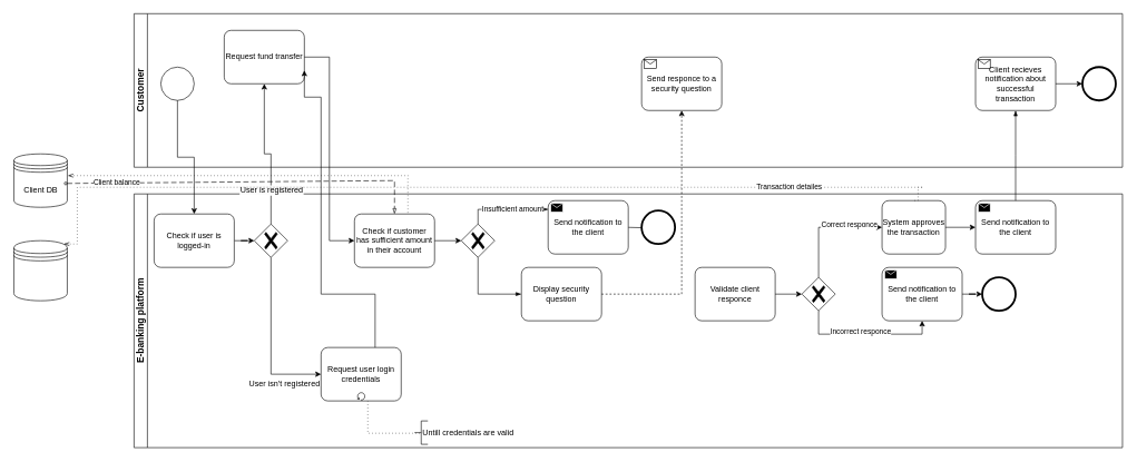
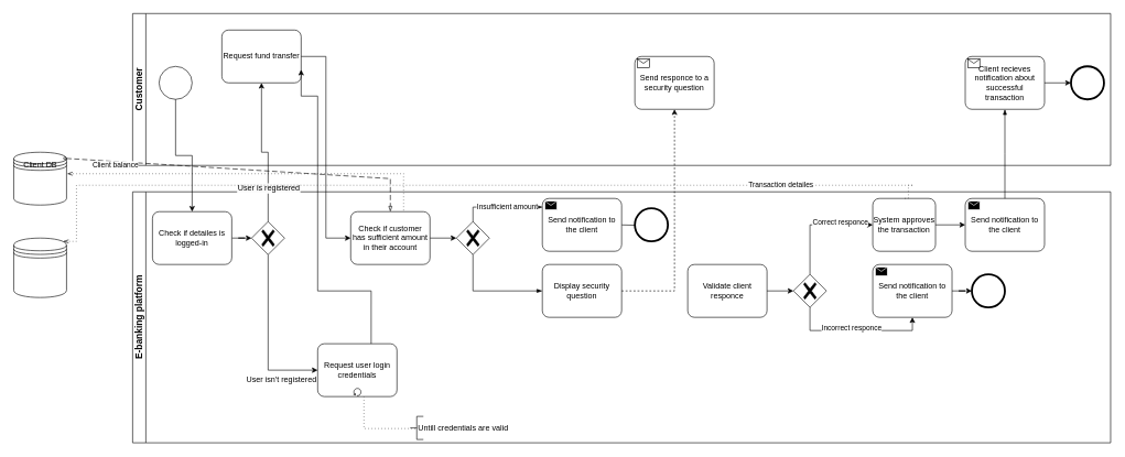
  <mxCell id="0" />
  <mxCell id="1" parent="0" />
  <mxCell id="2" value="&lt;font style=&quot;font-size: 14px;&quot;&gt;Customer&lt;/font&gt;" style="swimlane;startSize=20;horizontal=0;html=1;whiteSpace=wrap;" vertex="1" parent="1"><mxGeometry x="200" y="20" width="1480" height="230" as="geometry" /></mxCell>
  <mxCell id="3" value="" style="shape=mxgraph.bpmn.shape;html=1;verticalLabelPosition=bottom;labelBackgroundColor=#ffffff;verticalAlign=top;perimeter=ellipsePerimeter;outline=standard;symbol=general;" parent="2" vertex="1"><mxGeometry x="40" y="80" width="50" height="50" as="geometry" /></mxCell>
  <mxCell id="4" value="Request fund transfer" style="points=[[0.25,0,0],[0.5,0,0],[0.75,0,0],[1,0.25,0],[1,0.5,0],[1,0.75,0],[0.75,1,0],[0.5,1,0],[0.25,1,0],[0,0.75,0],[0,0.5,0],[0,0.25,0]];shape=mxgraph.bpmn.task;whiteSpace=wrap;rectStyle=rounded;size=10;html=1;container=1;expand=0;collapsible=0;taskMarker=abstract;" vertex="1" parent="2"><mxGeometry x="135" y="25" width="120" height="80" as="geometry" /></mxCell>
  <mxCell id="5" value="Send responce to a security question" style="points=[[0.25,0,0],[0.5,0,0],[0.75,0,0],[1,0.25,0],[1,0.5,0],[1,0.75,0],[0.75,1,0],[0.5,1,0],[0.25,1,0],[0,0.75,0],[0,0.5,0],[0,0.25,0]];shape=mxgraph.bpmn.task;whiteSpace=wrap;rectStyle=rounded;size=10;html=1;container=1;expand=0;collapsible=0;taskMarker=receive;" vertex="1" parent="2"><mxGeometry x="760" y="65" width="120" height="80" as="geometry" /></mxCell>
  <mxCell id="6" value="Client recieves notification about successful transaction" style="points=[[0.25,0,0],[0.5,0,0],[0.75,0,0],[1,0.25,0],[1,0.5,0],[1,0.75,0],[0.75,1,0],[0.5,1,0],[0.25,1,0],[0,0.75,0],[0,0.5,0],[0,0.25,0]];shape=mxgraph.bpmn.task;whiteSpace=wrap;rectStyle=rounded;size=10;html=1;container=1;expand=0;collapsible=0;taskMarker=receive;" vertex="1" parent="2"><mxGeometry x="1260" y="65" width="120" height="80" as="geometry" /></mxCell>
  <mxCell id="7" value="" style="points=[[0.145,0.145,0],[0.5,0,0],[0.855,0.145,0],[1,0.5,0],[0.855,0.855,0],[0.5,1,0],[0.145,0.855,0],[0,0.5,0]];shape=mxgraph.bpmn.event;html=1;verticalLabelPosition=bottom;labelBackgroundColor=#ffffff;verticalAlign=top;align=center;perimeter=ellipsePerimeter;outlineConnect=0;aspect=fixed;outline=end;symbol=terminate2;" vertex="1" parent="2"><mxGeometry x="1420" y="80" width="50" height="50" as="geometry" /></mxCell>
  <mxCell id="8" style="edgeStyle=orthogonalEdgeStyle;rounded=0;orthogonalLoop=1;jettySize=auto;html=1;entryX=0;entryY=0.5;entryDx=0;entryDy=0;entryPerimeter=0;" edge="1" parent="2" source="6" target="7"><mxGeometry relative="1" as="geometry" /></mxCell>
  <mxCell id="9" value="&lt;font style=&quot;font-size: 14px;&quot;&gt;E-banking platform&lt;/font&gt;" style="swimlane;startSize=20;horizontal=0;html=1;whiteSpace=wrap;" vertex="1" parent="1"><mxGeometry x="200" y="290" width="1480" height="380" as="geometry" /></mxCell>
  <mxCell id="10" value="" style="points=[[0.25,0.25,0],[0.5,0,0],[0.75,0.25,0],[1,0.5,0],[0.75,0.75,0],[0.5,1,0],[0.25,0.75,0],[0,0.5,0]];shape=mxgraph.bpmn.gateway2;html=1;verticalLabelPosition=bottom;labelBackgroundColor=#ffffff;verticalAlign=top;align=center;perimeter=rhombusPerimeter;outlineConnect=0;outline=none;symbol=none;gwType=exclusive;" vertex="1" parent="9"><mxGeometry x="180" y="45" width="50" height="50" as="geometry" /></mxCell>
  <mxCell id="11" value="" style="edgeStyle=orthogonalEdgeStyle;rounded=0;orthogonalLoop=1;jettySize=auto;html=1;" edge="1" parent="9" source="12" target="10"><mxGeometry relative="1" as="geometry" /></mxCell>
- <mxCell id="12" value="Check if user is logged-in" style="points=[[0.25,0,0],[0.5,0,0],[0.75,0,0],[1,0.25,0],[1,0.5,0],[1,0.75,0],[0.75,1,0],[0.5,1,0],[0.25,1,0],[0,0.75,0],[0,0.5,0],[0,0.25,0]];shape=mxgraph.bpmn.task;whiteSpace=wrap;rectStyle=rounded;size=10;html=1;container=1;expand=0;collapsible=0;taskMarker=abstract;" vertex="1" parent="9"><mxGeometry x="30" y="30" width="120" height="80" as="geometry" /></mxCell>
+ <mxCell id="12" value="Check if detailes is logged-in" style="points=[[0.25,0,0],[0.5,0,0],[0.75,0,0],[1,0.25,0],[1,0.5,0],[1,0.75,0],[0.75,1,0],[0.5,1,0],[0.25,1,0],[0,0.75,0],[0,0.5,0],[0,0.25,0]];shape=mxgraph.bpmn.task;whiteSpace=wrap;rectStyle=rounded;size=10;html=1;container=1;expand=0;collapsible=0;taskMarker=abstract;" vertex="1" parent="9"><mxGeometry x="30" y="30" width="120" height="80" as="geometry" /></mxCell>
  <mxCell id="13" value="User isn't registered" style="text;html=1;align=center;verticalAlign=middle;resizable=0;points=[];autosize=1;strokeColor=none;fillColor=none;" vertex="1" parent="9"><mxGeometry x="160" y="270" width="130" height="30" as="geometry" /></mxCell>
  <mxCell id="14" value="Check if customer has sufficient amount in their account" style="points=[[0.25,0,0],[0.5,0,0],[0.75,0,0],[1,0.25,0],[1,0.5,0],[1,0.75,0],[0.75,1,0],[0.5,1,0],[0.25,1,0],[0,0.75,0],[0,0.5,0],[0,0.25,0]];shape=mxgraph.bpmn.task;whiteSpace=wrap;rectStyle=rounded;size=10;html=1;container=1;expand=0;collapsible=0;taskMarker=abstract;" vertex="1" parent="9"><mxGeometry x="330" y="30" width="120" height="80" as="geometry" /></mxCell>
  <mxCell id="15" value="" style="points=[[0.25,0.25,0],[0.5,0,0],[0.75,0.25,0],[1,0.5,0],[0.75,0.75,0],[0.5,1,0],[0.25,0.75,0],[0,0.5,0]];shape=mxgraph.bpmn.gateway2;html=1;verticalLabelPosition=bottom;labelBackgroundColor=#ffffff;verticalAlign=top;align=center;perimeter=rhombusPerimeter;outlineConnect=0;outline=none;symbol=none;gwType=exclusive;" vertex="1" parent="9"><mxGeometry x="490" y="45" width="50" height="50" as="geometry" /></mxCell>
  <mxCell id="16" style="edgeStyle=orthogonalEdgeStyle;rounded=0;orthogonalLoop=1;jettySize=auto;html=1;entryX=0;entryY=0.5;entryDx=0;entryDy=0;entryPerimeter=0;" edge="1" parent="9" source="14" target="15"><mxGeometry relative="1" as="geometry" /></mxCell>
  <mxCell id="17" value="" style="edgeStyle=elbowEdgeStyle;fontSize=12;html=1;endArrow=blockThin;endFill=1;rounded=0;exitX=0.5;exitY=0;exitDx=0;exitDy=0;exitPerimeter=0;entryX=0.002;entryY=0.164;entryDx=0;entryDy=0;entryPerimeter=0;" edge="1" parent="9" source="15"><mxGeometry width="160" relative="1" as="geometry"><mxPoint x="500" y="170" as="sourcePoint" /><mxPoint x="620.24" y="23.12" as="targetPoint" /><Array as="points"><mxPoint x="515" y="30" /></Array></mxGeometry></mxCell>
  <mxCell id="18" value="Insufficient amount" style="edgeLabel;html=1;align=center;verticalAlign=middle;resizable=0;points=[];" vertex="1" connectable="0" parent="17"><mxGeometry x="-0.029" y="-1" relative="1" as="geometry"><mxPoint x="11" y="-2" as="offset" /></mxGeometry></mxCell>
  <mxCell id="19" value="" style="edgeStyle=orthogonalEdgeStyle;rounded=0;orthogonalLoop=1;jettySize=auto;html=1;" edge="1" parent="9" target="20"><mxGeometry relative="1" as="geometry"><mxPoint x="740" y="50.059" as="sourcePoint" /></mxGeometry></mxCell>
  <mxCell id="20" value="" style="points=[[0.145,0.145,0],[0.5,0,0],[0.855,0.145,0],[1,0.5,0],[0.855,0.855,0],[0.5,1,0],[0.145,0.855,0],[0,0.5,0]];shape=mxgraph.bpmn.event;html=1;verticalLabelPosition=bottom;labelBackgroundColor=#ffffff;verticalAlign=top;align=center;perimeter=ellipsePerimeter;outlineConnect=0;aspect=fixed;outline=end;symbol=terminate2;" vertex="1" parent="9"><mxGeometry x="760" y="25" width="50" height="50" as="geometry" /></mxCell>
- <mxCell id="21" value="Display security question" style="points=[[0.25,0,0],[0.5,0,0],[0.75,0,0],[1,0.25,0],[1,0.5,0],[1,0.75,0],[0.75,1,0],[0.5,1,0],[0.25,1,0],[0,0.75,0],[0,0.5,0],[0,0.25,0]];shape=mxgraph.bpmn.task;whiteSpace=wrap;rectStyle=rounded;size=10;html=1;container=1;expand=0;collapsible=0;taskMarker=abstract;" vertex="1" parent="9"><mxGeometry x="580" y="110" width="120" height="80" as="geometry" /></mxCell>
+ <mxCell id="21" value="Display security question" style="points=[[0.25,0,0],[0.5,0,0],[0.75,0,0],[1,0.25,0],[1,0.5,0],[1,0.75,0],[0.75,1,0],[0.5,1,0],[0.25,1,0],[0,0.75,0],[0,0.5,0],[0,0.25,0]];shape=mxgraph.bpmn.task;whiteSpace=wrap;rectStyle=rounded;size=10;html=1;container=1;expand=0;collapsible=0;taskMarker=abstract;" vertex="1" parent="9"><mxGeometry x="620" y="110" width="120" height="80" as="geometry" /></mxCell>
  <mxCell id="22" value="" style="edgeStyle=elbowEdgeStyle;fontSize=12;html=1;endArrow=blockThin;endFill=1;rounded=0;exitX=0.5;exitY=1;exitDx=0;exitDy=0;exitPerimeter=0;entryX=0;entryY=0.5;entryDx=0;entryDy=0;entryPerimeter=0;" edge="1" parent="9" source="15" target="21"><mxGeometry width="160" relative="1" as="geometry"><mxPoint x="620" y="170" as="sourcePoint" /><mxPoint x="780" y="170" as="targetPoint" /><Array as="points"><mxPoint x="515" y="130" /></Array></mxGeometry></mxCell>
  <mxCell id="23" value="Validate client responce" style="points=[[0.25,0,0],[0.5,0,0],[0.75,0,0],[1,0.25,0],[1,0.5,0],[1,0.75,0],[0.75,1,0],[0.5,1,0],[0.25,1,0],[0,0.75,0],[0,0.5,0],[0,0.25,0]];shape=mxgraph.bpmn.task;whiteSpace=wrap;rectStyle=rounded;size=10;html=1;container=1;expand=0;collapsible=0;taskMarker=abstract;" vertex="1" parent="9"><mxGeometry x="840" y="110" width="120" height="80" as="geometry" /></mxCell>
  <mxCell id="24" value="" style="points=[[0.25,0.25,0],[0.5,0,0],[0.75,0.25,0],[1,0.5,0],[0.75,0.75,0],[0.5,1,0],[0.25,0.75,0],[0,0.5,0]];shape=mxgraph.bpmn.gateway2;html=1;verticalLabelPosition=bottom;labelBackgroundColor=#ffffff;verticalAlign=top;align=center;perimeter=rhombusPerimeter;outlineConnect=0;outline=none;symbol=none;gwType=exclusive;" vertex="1" parent="9"><mxGeometry x="1000" y="125" width="50" height="50" as="geometry" /></mxCell>
  <mxCell id="25" style="edgeStyle=orthogonalEdgeStyle;rounded=0;orthogonalLoop=1;jettySize=auto;html=1;entryX=0;entryY=0.5;entryDx=0;entryDy=0;entryPerimeter=0;" edge="1" parent="9" source="23" target="24"><mxGeometry relative="1" as="geometry" /></mxCell>
  <mxCell id="26" value="System approves the transaction" style="points=[[0.25,0,0],[0.5,0,0],[0.75,0,0],[1,0.25,0],[1,0.5,0],[1,0.75,0],[0.75,1,0],[0.5,1,0],[0.25,1,0],[0,0.75,0],[0,0.5,0],[0,0.25,0]];shape=mxgraph.bpmn.task;whiteSpace=wrap;rectStyle=rounded;size=10;html=1;container=1;expand=0;collapsible=0;taskMarker=abstract;" vertex="1" parent="9"><mxGeometry x="1120" y="10" width="95" height="80" as="geometry" /></mxCell>
  <mxCell id="27" style="edgeStyle=orthogonalEdgeStyle;rounded=0;orthogonalLoop=1;jettySize=auto;html=1;exitX=0.5;exitY=0;exitDx=0;exitDy=0;exitPerimeter=0;entryX=0;entryY=0.5;entryDx=0;entryDy=0;entryPerimeter=0;" edge="1" parent="9" source="24" target="26"><mxGeometry relative="1" as="geometry" /></mxCell>
  <mxCell id="28" value="Correct responce" style="edgeLabel;html=1;align=center;verticalAlign=middle;resizable=0;points=[];" vertex="1" connectable="0" parent="27"><mxGeometry x="0.179" y="3" relative="1" as="geometry"><mxPoint x="20" y="-2" as="offset" /></mxGeometry></mxCell>
  <mxCell id="29" style="edgeStyle=orthogonalEdgeStyle;rounded=0;orthogonalLoop=1;jettySize=auto;html=1;entryX=0.5;entryY=1;entryDx=0;entryDy=0;entryPerimeter=0;exitX=0.5;exitY=1;exitDx=0;exitDy=0;exitPerimeter=0;" edge="1" parent="9" source="24"><mxGeometry relative="1" as="geometry"><mxPoint x="1180.0" y="190" as="targetPoint" /><Array as="points"><mxPoint x="1025" y="210" /><mxPoint x="1180" y="210" /></Array></mxGeometry></mxCell>
  <mxCell id="30" value="Incorrect responce" style="edgeLabel;html=1;align=center;verticalAlign=middle;resizable=0;points=[];" vertex="1" connectable="0" parent="29"><mxGeometry x="-0.079" y="5" relative="1" as="geometry"><mxPoint as="offset" /></mxGeometry></mxCell>
  <mxCell id="31" value="Send notification to the client" style="points=[[0.25,0,0],[0.5,0,0],[0.75,0,0],[1,0.25,0],[1,0.5,0],[1,0.75,0],[0.75,1,0],[0.5,1,0],[0.25,1,0],[0,0.75,0],[0,0.5,0],[0,0.25,0]];shape=mxgraph.bpmn.task;whiteSpace=wrap;rectStyle=rounded;size=10;html=1;container=1;expand=0;collapsible=0;taskMarker=send;" vertex="1" parent="9"><mxGeometry x="1120" y="110" width="120" height="80" as="geometry" /></mxCell>
  <mxCell id="32" value="Send notification to the client" style="points=[[0.25,0,0],[0.5,0,0],[0.75,0,0],[1,0.25,0],[1,0.5,0],[1,0.75,0],[0.75,1,0],[0.5,1,0],[0.25,1,0],[0,0.75,0],[0,0.5,0],[0,0.25,0]];shape=mxgraph.bpmn.task;whiteSpace=wrap;rectStyle=rounded;size=10;html=1;container=1;expand=0;collapsible=0;taskMarker=send;" vertex="1" parent="9"><mxGeometry x="620" y="10" width="120" height="80" as="geometry" /></mxCell>
  <mxCell id="33" value="" style="points=[[0.145,0.145,0],[0.5,0,0],[0.855,0.145,0],[1,0.5,0],[0.855,0.855,0],[0.5,1,0],[0.145,0.855,0],[0,0.5,0]];shape=mxgraph.bpmn.event;html=1;verticalLabelPosition=bottom;labelBackgroundColor=#ffffff;verticalAlign=top;align=center;perimeter=ellipsePerimeter;outlineConnect=0;aspect=fixed;outline=end;symbol=terminate2;" vertex="1" parent="9"><mxGeometry x="1270" y="125" width="50" height="50" as="geometry" /></mxCell>
  <mxCell id="34" style="edgeStyle=orthogonalEdgeStyle;rounded=0;orthogonalLoop=1;jettySize=auto;html=1;entryX=0;entryY=0.5;entryDx=0;entryDy=0;entryPerimeter=0;" edge="1" parent="9" source="31" target="33"><mxGeometry relative="1" as="geometry" /></mxCell>
  <mxCell id="35" value="Send notification to the client" style="points=[[0.25,0,0],[0.5,0,0],[0.75,0,0],[1,0.25,0],[1,0.5,0],[1,0.75,0],[0.75,1,0],[0.5,1,0],[0.25,1,0],[0,0.75,0],[0,0.5,0],[0,0.25,0]];shape=mxgraph.bpmn.task;whiteSpace=wrap;rectStyle=rounded;size=10;html=1;container=1;expand=0;collapsible=0;taskMarker=send;" vertex="1" parent="9"><mxGeometry x="1260" y="10" width="120" height="80" as="geometry" /></mxCell>
  <mxCell id="36" style="edgeStyle=orthogonalEdgeStyle;rounded=0;orthogonalLoop=1;jettySize=auto;html=1;entryX=0;entryY=0.5;entryDx=0;entryDy=0;entryPerimeter=0;" edge="1" parent="9" source="26" target="35"><mxGeometry relative="1" as="geometry" /></mxCell>
  <mxCell id="37" value="" style="html=1;shape=mxgraph.flowchart.annotation_2;align=left;labelPosition=right;" vertex="1" parent="9"><mxGeometry x="420" y="340" width="20" height="35" as="geometry" /></mxCell>
  <mxCell id="38" value="" style="edgeStyle=elbowEdgeStyle;fontSize=12;html=1;endFill=0;startFill=0;endSize=6;startSize=6;dashed=1;dashPattern=1 4;endArrow=none;startArrow=none;rounded=0;entryX=0.512;entryY=0.526;entryDx=0;entryDy=0;entryPerimeter=0;" edge="1" parent="9" target="37"><mxGeometry width="160" relative="1" as="geometry"><mxPoint x="350" y="310" as="sourcePoint" /><mxPoint x="620" y="330" as="targetPoint" /><Array as="points"><mxPoint x="350" y="340" /></Array></mxGeometry></mxCell>
  <mxCell id="39" value="Untill credentials are valid" style="text;html=1;align=center;verticalAlign=middle;resizable=0;points=[];autosize=1;strokeColor=none;fillColor=none;" vertex="1" parent="9"><mxGeometry x="420" y="342.5" width="160" height="30" as="geometry" /></mxCell>
  <mxCell id="40" value="Request user login credentials" style="points=[[0.25,0,0],[0.5,0,0],[0.75,0,0],[1,0.25,0],[1,0.5,0],[1,0.75,0],[0.75,1,0],[0.5,1,0],[0.25,1,0],[0,0.75,0],[0,0.5,0],[0,0.25,0]];shape=mxgraph.bpmn.task;whiteSpace=wrap;rectStyle=rounded;size=10;html=1;container=1;expand=0;collapsible=0;taskMarker=abstract;isLoopStandard=1;" vertex="1" parent="9"><mxGeometry x="280" y="230" width="120" height="80" as="geometry" /></mxCell>
  <mxCell id="41" style="edgeStyle=orthogonalEdgeStyle;rounded=0;orthogonalLoop=1;jettySize=auto;html=1;entryX=0;entryY=0.5;entryDx=0;entryDy=0;entryPerimeter=0;exitX=0.5;exitY=1;exitDx=0;exitDy=0;exitPerimeter=0;" edge="1" parent="9" source="10" target="40"><mxGeometry relative="1" as="geometry" /></mxCell>
  <mxCell id="42" style="edgeStyle=orthogonalEdgeStyle;rounded=0;orthogonalLoop=1;jettySize=auto;html=1;entryX=1;entryY=0.75;entryDx=0;entryDy=0;entryPerimeter=0;" edge="1" parent="9" target="4"><mxGeometry relative="1" as="geometry"><mxPoint x="360.96" y="230" as="sourcePoint" /><mxPoint x="270.0" y="-126.28" as="targetPoint" /><Array as="points"><mxPoint x="361" y="150" /><mxPoint x="280" y="150" /><mxPoint x="280" y="-145" /></Array></mxGeometry></mxCell>
  <mxCell id="43" style="edgeStyle=orthogonalEdgeStyle;rounded=0;orthogonalLoop=1;jettySize=auto;html=1;exitX=0.5;exitY=1;exitDx=0;exitDy=0;entryX=0.5;entryY=0;entryDx=0;entryDy=0;entryPerimeter=0;" edge="1" parent="1" source="3" target="12"><mxGeometry relative="1" as="geometry" /></mxCell>
  <mxCell id="44" style="edgeStyle=orthogonalEdgeStyle;rounded=0;orthogonalLoop=1;jettySize=auto;html=1;exitX=0.5;exitY=0;exitDx=0;exitDy=0;exitPerimeter=0;entryX=0.5;entryY=1;entryDx=0;entryDy=0;entryPerimeter=0;" edge="1" parent="1" source="10" target="4"><mxGeometry relative="1" as="geometry" /></mxCell>
  <mxCell id="45" value="&lt;span style=&quot;font-size: 12px; background-color: rgb(251, 251, 251);&quot;&gt;User is registered&lt;/span&gt;" style="edgeLabel;html=1;align=center;verticalAlign=middle;resizable=0;points=[];" vertex="1" connectable="0" parent="44"><mxGeometry x="-0.242" y="-2" relative="1" as="geometry"><mxPoint x="-2" y="32" as="offset" /></mxGeometry></mxCell>
  <mxCell id="46" style="edgeStyle=orthogonalEdgeStyle;rounded=0;orthogonalLoop=1;jettySize=auto;html=1;entryX=0;entryY=0.5;entryDx=0;entryDy=0;entryPerimeter=0;" edge="1" parent="1" source="4" target="14"><mxGeometry relative="1" as="geometry" /></mxCell>
  <mxCell id="47" value="" style="shape=datastore;html=1;labelPosition=center;verticalLabelPosition=bottom;align=center;verticalAlign=top;" vertex="1" parent="1"><mxGeometry x="20" y="230" width="80" height="80" as="geometry" /></mxCell>
- <mxCell id="48" value="Client DB" style="text;html=1;align=center;verticalAlign=middle;resizable=0;points=[];autosize=1;strokeColor=none;fillColor=none;" vertex="1" parent="1"><mxGeometry x="25" y="270" width="70" height="30" as="geometry" /></mxCell>
+ <mxCell id="48" value="Client DB" style="text;html=1;align=center;verticalAlign=middle;resizable=0;points=[];autosize=1;strokeColor=none;fillColor=none;" vertex="1" parent="1"><mxGeometry x="25" y="235" width="70" height="30" as="geometry" /></mxCell>
  <mxCell id="49" value="" style="edgeStyle=elbowEdgeStyle;fontSize=12;html=1;endFill=0;startFill=0;endSize=6;startSize=6;dashed=1;dashPattern=1 4;endArrow=openThin;startArrow=none;rounded=0;exitX=0.667;exitY=-0.023;exitDx=0;exitDy=0;exitPerimeter=0;entryX=1.012;entryY=0.407;entryDx=0;entryDy=0;entryPerimeter=0;" edge="1" parent="1" source="14" target="47"><mxGeometry width="160" relative="1" as="geometry"><mxPoint x="840" y="330" as="sourcePoint" /><mxPoint x="200" y="260" as="targetPoint" /><Array as="points"><mxPoint x="610" y="290" /></Array></mxGeometry></mxCell>
  <mxCell id="50" value="" style="endArrow=blockThin;html=1;labelPosition=left;verticalLabelPosition=middle;align=right;verticalAlign=middle;dashed=1;dashPattern=8 4;endFill=0;startArrow=oval;startFill=0;endSize=6;startSize=4;rounded=0;exitX=1.037;exitY=0.143;exitDx=0;exitDy=0;exitPerimeter=0;entryX=0.5;entryY=0;entryDx=0;entryDy=0;entryPerimeter=0;" edge="1" parent="1" source="48" target="14"><mxGeometry relative="1" as="geometry"><mxPoint x="840" y="330" as="sourcePoint" /><mxPoint x="1000" y="330" as="targetPoint" /><Array as="points"><mxPoint x="590" y="270" /></Array></mxGeometry></mxCell>
  <mxCell id="51" value="Client balance" style="edgeLabel;html=1;align=center;verticalAlign=middle;resizable=0;points=[];" vertex="1" connectable="0" parent="50"><mxGeometry x="-0.411" relative="1" as="geometry"><mxPoint x="-84" as="offset" /></mxGeometry></mxCell>
  <mxCell id="52" style="edgeStyle=orthogonalEdgeStyle;rounded=0;orthogonalLoop=1;jettySize=auto;html=1;entryX=0.5;entryY=1;entryDx=0;entryDy=0;entryPerimeter=0;dashed=1;" edge="1" parent="1" source="21" target="5"><mxGeometry relative="1" as="geometry" /></mxCell>
  <mxCell id="53" value="" style="edgeStyle=elbowEdgeStyle;fontSize=12;html=1;endArrow=blockThin;endFill=1;rounded=0;exitX=0.5;exitY=0;exitDx=0;exitDy=0;exitPerimeter=0;entryX=0.5;entryY=1;entryDx=0;entryDy=0;entryPerimeter=0;" edge="1" parent="1" source="35" target="6"><mxGeometry width="160" relative="1" as="geometry"><mxPoint x="1230" y="220" as="sourcePoint" /><mxPoint x="1390" y="220" as="targetPoint" /></mxGeometry></mxCell>
  <mxCell id="54" value="" style="shape=datastore;html=1;labelPosition=center;verticalLabelPosition=bottom;align=center;verticalAlign=top;" vertex="1" parent="1"><mxGeometry x="20" y="360" width="80" height="90" as="geometry" /></mxCell>
  <mxCell id="55" value="" style="edgeStyle=elbowEdgeStyle;fontSize=12;html=1;endFill=0;startFill=0;endSize=6;startSize=6;dashed=1;dashPattern=1 4;endArrow=openThin;startArrow=none;rounded=0;entryX=1;entryY=0.5;entryDx=0;entryDy=0;" edge="1" parent="1"><mxGeometry width="160" relative="1" as="geometry"><mxPoint x="1380" y="280" as="sourcePoint" /><mxPoint x="95" y="365" as="targetPoint" /><Array as="points"><mxPoint x="115" y="310" /></Array></mxGeometry></mxCell>
  <mxCell id="56" value="Transaction detailes" style="edgeLabel;html=1;align=center;verticalAlign=middle;resizable=0;points=[];" vertex="1" connectable="0" parent="55"><mxGeometry x="-0.661" y="-2" relative="1" as="geometry"><mxPoint x="32" as="offset" /></mxGeometry></mxCell>
  <mxCell id="57" value="" style="edgeStyle=elbowEdgeStyle;fontSize=12;html=1;endFill=0;startFill=0;endSize=6;startSize=6;dashed=1;dashPattern=1 4;endArrow=none;startArrow=none;rounded=0;entryX=0.5;entryY=0;entryDx=0;entryDy=0;entryPerimeter=0;" edge="1" parent="1" target="26"><mxGeometry width="160" relative="1" as="geometry"><mxPoint x="1380" y="280" as="sourcePoint" /><mxPoint x="850" y="450" as="targetPoint" /></mxGeometry></mxCell>
